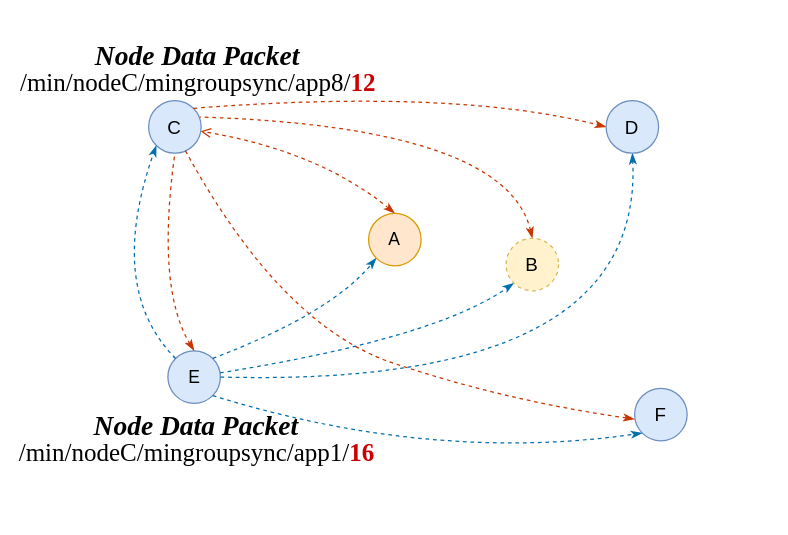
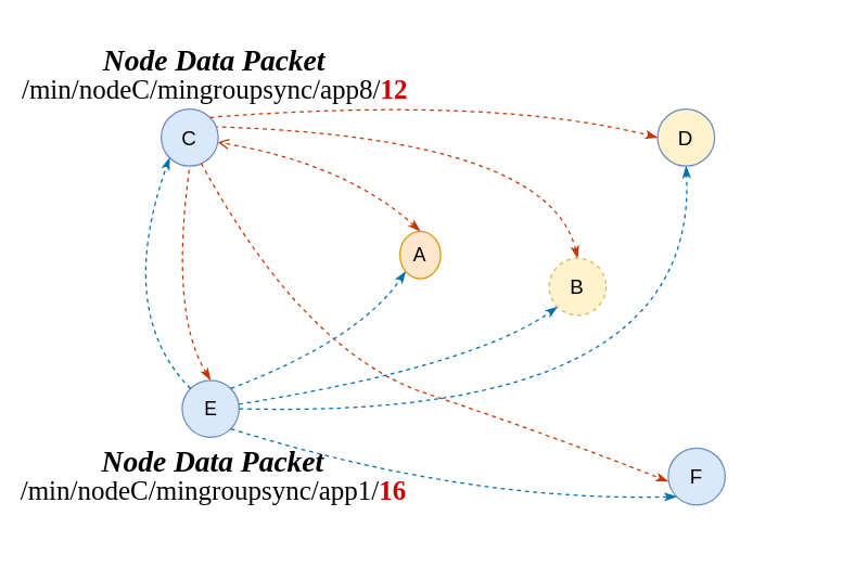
  <mxCell id="0" />
  <mxCell id="1" parent="0" />
  <mxCell id="2" value="" style="group;fontSize=14;" vertex="1" connectable="0" parent="1"><mxGeometry x="96.84" y="80.002" width="87.892" height="73.688" as="geometry" /></mxCell>
  <mxCell id="3" value="C" style="ellipse;whiteSpace=wrap;html=1;aspect=fixed;fillColor=#dae8fc;strokeColor=#6c8ebf;fontSize=15;" vertex="1" parent="2"><mxGeometry x="21.357" width="42" height="42" as="geometry" /></mxCell>
  <mxCell id="4" value="" style="group;fontSize=14;" vertex="1" connectable="0" parent="1"><mxGeometry x="484.195" y="310.114" width="123.185" height="95.796" as="geometry" /></mxCell>
  <mxCell id="5" value="" style="group;fontSize=14;" vertex="1" connectable="0" parent="4"><mxGeometry x="0.41" width="122.775" height="93.466" as="geometry" /></mxCell>
- <mxCell id="6" value="&lt;font style=&quot;font-size: 15px;&quot;&gt;F&lt;/font&gt;" style="ellipse;whiteSpace=wrap;html=1;aspect=fixed;fillColor=#dae8fc;strokeColor=#6c8ebf;fontSize=15;" vertex="1" parent="5"><mxGeometry x="22.402" width="42" height="42" as="geometry" /></mxCell>
+ <mxCell id="6" value="&lt;font style=&quot;font-size: 15px;&quot;&gt;F&lt;/font&gt;" style="ellipse;whiteSpace=wrap;html=1;aspect=fixed;fillColor=#dae8fc;strokeColor=#6c8ebf;fontSize=15;" vertex="1" parent="5"><mxGeometry x="7.402" y="20" width="42" height="42" as="geometry" /></mxCell>
  <mxCell id="7" value="" style="group;fontSize=15;" vertex="1" connectable="0" parent="1"><mxGeometry x="110.791" y="280.113" width="191.809" height="95.997" as="geometry" /></mxCell>
  <mxCell id="8" value="&lt;font style=&quot;font-size: 14px;&quot;&gt;E&lt;/font&gt;" style="ellipse;whiteSpace=wrap;html=1;aspect=fixed;fillColor=#dae8fc;strokeColor=#6c8ebf;fontSize=14;" vertex="1" parent="7"><mxGeometry x="22.821" width="42" height="42" as="geometry" /></mxCell>
  <mxCell id="9" value="" style="endArrow=none;dashed=1;html=1;rounded=0;fontColor=#FF3333;curved=1;startArrow=classicThin;startFill=1;fillColor=#fa6800;strokeColor=#C73500;exitX=0.5;exitY=0;exitDx=0;exitDy=0;fontSize=14;endFill=0;entryX=0.976;entryY=0.312;entryDx=0;entryDy=0;entryPerimeter=0;" edge="1" parent="1" source="23" target="3"><mxGeometry width="50" height="50" relative="1" as="geometry"><mxPoint x="435.106" y="177.478" as="sourcePoint" /><mxPoint x="68.91" y="74.321" as="targetPoint" /><Array as="points"><mxPoint x="404.19" y="101.11" /></Array></mxGeometry></mxCell>
  <mxCell id="10" value="" style="endArrow=none;dashed=1;html=1;rounded=0;fontColor=#FF3333;curved=1;startArrow=classicThin;startFill=1;endFill=0;fillColor=#fa6800;strokeColor=#C73500;fontSize=14;exitX=0.5;exitY=0;exitDx=0;exitDy=0;entryX=0.5;entryY=1;entryDx=0;entryDy=0;" edge="1" parent="1" source="8" target="3"><mxGeometry width="50" height="50" relative="1" as="geometry"><mxPoint x="98.206" y="339.584" as="sourcePoint" /><mxPoint x="88.19" y="170.11" as="targetPoint" /><Array as="points"><mxPoint x="124.19" y="230.11" /></Array></mxGeometry></mxCell>
  <mxCell id="11" value="" style="endArrow=classicThin;dashed=1;html=1;rounded=0;fontColor=#FF3333;curved=1;startArrow=none;startFill=0;endFill=1;fillColor=#1ba1e2;strokeColor=#006EAF;fontSize=14;entryX=0;entryY=1;entryDx=0;entryDy=0;" edge="1" parent="1" source="8" target="23"><mxGeometry width="50" height="50" relative="1" as="geometry"><mxPoint x="98.19" y="340.11" as="sourcePoint" /><mxPoint x="518.19" y="201.11" as="targetPoint" /><Array as="points"><mxPoint x="348.19" y="270.11" /></Array></mxGeometry></mxCell>
  <mxCell id="12" value="" style="endArrow=open;dashed=1;html=1;rounded=0;fontColor=#FF3333;curved=1;exitX=0.5;exitY=0;exitDx=0;exitDy=0;startArrow=classicThin;startFill=1;endFill=0;fillColor=#fa6800;strokeColor=#C73500;fontSize=14;" edge="1" parent="1" source="25" target="3"><mxGeometry width="50" height="50" relative="1" as="geometry"><mxPoint x="259.332" y="265.899" as="sourcePoint" /><mxPoint x="332.571" y="192.215" as="targetPoint" /><Array as="points"><mxPoint x="254.19" y="120.11" /></Array></mxGeometry></mxCell>
  <mxCell id="13" value="" style="endArrow=classicThin;dashed=1;html=1;rounded=0;fontColor=#FF3333;curved=1;entryX=0;entryY=1;entryDx=0;entryDy=0;exitX=1;exitY=0;exitDx=0;exitDy=0;fillColor=#1ba1e2;strokeColor=#006EAF;startArrow=none;startFill=0;fontSize=14;endFill=1;" edge="1" parent="1" source="8" target="25"><mxGeometry width="50" height="50" relative="1" as="geometry"><mxPoint x="142.149" y="383.794" as="sourcePoint" /><mxPoint x="332.571" y="295.373" as="targetPoint" /><Array as="points"><mxPoint x="264.19" y="250.11" /></Array></mxGeometry></mxCell>
  <mxCell id="14" value="" style="endArrow=classicThin;dashed=1;html=1;rounded=0;fontColor=#FF3333;curved=1;exitX=1;exitY=0;exitDx=0;exitDy=0;entryX=0;entryY=0.5;entryDx=0;entryDy=0;fillColor=#fa6800;strokeColor=#C73500;endFill=1;fontSize=14;startArrow=none;startFill=0;" edge="1" parent="1" source="3" target="24"><mxGeometry width="50" height="50" relative="1" as="geometry"><mxPoint x="303.275" y="265.899" as="sourcePoint" /><mxPoint x="376.515" y="192.215" as="targetPoint" /><Array as="points"><mxPoint x="362.19" y="70.11" /></Array></mxGeometry></mxCell>
  <mxCell id="15" value="" style="endArrow=classicThin;dashed=1;html=1;rounded=0;fontColor=#FF3333;curved=1;entryX=0;entryY=1;entryDx=0;entryDy=0;exitX=1;exitY=1;exitDx=0;exitDy=0;fillColor=#1ba1e2;strokeColor=#006EAF;endFill=1;fontSize=14;startArrow=none;startFill=0;" edge="1" parent="1" source="8" target="6"><mxGeometry width="50" height="50" relative="1" as="geometry"><mxPoint x="259.332" y="265.899" as="sourcePoint" /><mxPoint x="332.571" y="192.215" as="targetPoint" /><Array as="points"><mxPoint x="344.19" y="370.11" /></Array></mxGeometry></mxCell>
  <mxCell id="16" value="" style="endArrow=classicThin;dashed=1;html=1;entryX=0;entryY=1;entryDx=0;entryDy=0;curved=1;startArrow=none;startFill=0;fillColor=#1ba1e2;strokeColor=#006EAF;endFill=1;fontSize=14;exitX=0;exitY=0;exitDx=0;exitDy=0;" edge="1" parent="1" source="8" target="3"><mxGeometry width="50" height="50" relative="1" as="geometry"><mxPoint x="54.19" y="340.11" as="sourcePoint" /><mxPoint x="18.19" y="160.11" as="targetPoint" /><Array as="points"><mxPoint x="84.19" y="230.11" /></Array></mxGeometry></mxCell>
  <mxCell id="17" value="" style="endArrow=classicThin;dashed=1;html=1;rounded=0;fontColor=#FF3333;curved=1;entryX=0.5;entryY=1;entryDx=0;entryDy=0;fillColor=#1ba1e2;strokeColor=#006EAF;endFill=1;fontSize=14;startArrow=none;startFill=0;exitX=1;exitY=0.5;exitDx=0;exitDy=0;" edge="1" parent="1" source="8" target="24"><mxGeometry width="50" height="50" relative="1" as="geometry"><mxPoint x="98.19" y="350.11" as="sourcePoint" /><mxPoint x="781.014" y="215.22" as="targetPoint" /><Array as="points"><mxPoint x="514.19" y="310.11" /></Array></mxGeometry></mxCell>
  <mxCell id="18" value="" style="endArrow=classicThin;dashed=1;html=1;rounded=0;fontColor=#FF3333;curved=1;exitX=0.7;exitY=0.953;exitDx=0;exitDy=0;fillColor=#fa6800;strokeColor=#C73500;endFill=1;fontSize=14;startArrow=none;startFill=0;exitPerimeter=0;entryX=-0.001;entryY=0.588;entryDx=0;entryDy=0;entryPerimeter=0;" edge="1" parent="1" source="3" target="6"><mxGeometry width="50" height="50" relative="1" as="geometry"><mxPoint x="100.111" y="372.392" as="sourcePoint" /><mxPoint x="618.19" y="389.11" as="targetPoint" /><Array as="points"><mxPoint x="224.19" y="260.11" /><mxPoint x="404.19" y="320.11" /></Array></mxGeometry></mxCell>
  <mxCell id="19" value="" style="group;fontSize=14;" vertex="1" connectable="0" parent="1"><mxGeometry x="21" y="20" width="273.19" height="60" as="geometry" /></mxCell>
  <mxCell id="20" value="" style="group;fontSize=14;" vertex="1" connectable="0" parent="19"><mxGeometry width="271.6" height="60" as="geometry" /></mxCell>
  <mxCell id="21" value="&lt;p class=&quot;MsoNormal&quot; align=&quot;center&quot; style=&quot;margin: 3pt 0cm;&quot;&gt;&lt;font style=&quot;font-size: 20px;&quot;&gt;&lt;span lang=&quot;EN-US&quot; style=&quot;font-family: &amp;quot;times new roman&amp;quot;, serif;&quot;&gt;/min/nodeC/mingroupsync/&lt;/span&gt;&lt;span style=&quot;font-family: &amp;quot;times new roman&amp;quot;, serif;&quot;&gt;app8/&lt;/span&gt;&lt;b style=&quot;font-family: &amp;quot;times new roman&amp;quot;, serif;&quot;&gt;&lt;font style=&quot;&quot; color=&quot;#cc0000&quot;&gt;12&lt;/font&gt;&lt;/b&gt;&lt;/font&gt;&lt;/p&gt;&lt;span style=&quot;font-size: 15px&quot;&gt;&lt;/span&gt;" style="text;html=1;strokeColor=none;fillColor=none;align=center;verticalAlign=middle;whiteSpace=wrap;rounded=0;fontSize=15;fontColor=#000000;" vertex="1" parent="20"><mxGeometry x="1.6" y="30" width="270" height="30" as="geometry" /></mxCell>
  <mxCell id="22" value="&lt;font face=&quot;Times New Roman&quot; style=&quot;font-size: 22px;&quot;&gt;Node Data Packet&lt;/font&gt;" style="text;html=1;strokeColor=none;fillColor=none;align=center;verticalAlign=middle;whiteSpace=wrap;rounded=0;fontSize=15;fontColor=#000000;fontStyle=3" vertex="1" parent="20"><mxGeometry x="53.19" y="10" width="166.81" height="30" as="geometry" /></mxCell>
  <mxCell id="23" value="&lt;font style=&quot;font-size: 15px;&quot;&gt;B&lt;/font&gt;" style="ellipse;whiteSpace=wrap;html=1;aspect=fixed;fontStyle=0;fillColor=#fff2cc;strokeColor=#d6b656;fontSize=15;dashed=1;" vertex="1" parent="1"><mxGeometry x="404.193" y="190.108" width="42" height="42" as="geometry" /></mxCell>
- <mxCell id="24" value="&lt;font style=&quot;font-size: 15px;&quot;&gt;D&lt;/font&gt;" style="ellipse;whiteSpace=wrap;html=1;aspect=fixed;fillColor=#dae8fc;strokeColor=#6c8ebf;fontSize=15;" vertex="1" parent="1"><mxGeometry x="484.194" y="80" width="42" height="42" as="geometry" /></mxCell>
- <mxCell id="25" value="A" style="ellipse;whiteSpace=wrap;html=1;aspect=fixed;fillColor=#ffe6cc;strokeColor=#d79b00;fontSize=14;" vertex="1" parent="1"><mxGeometry x="294.187" y="170.106" width="42" height="42" as="geometry" /></mxCell>
+ <mxCell id="24" value="&lt;font style=&quot;font-size: 15px;&quot;&gt;D&lt;/font&gt;" style="ellipse;whiteSpace=wrap;html=1;aspect=fixed;fillColor=#fff2cc;strokeColor=#6c8ebf;fontSize=15;" vertex="1" parent="1"><mxGeometry x="484.194" y="80" width="42" height="42" as="geometry" /></mxCell>
+ <mxCell id="25" value="A" style="ellipse;whiteSpace=wrap;html=1;aspect=fixed;fillColor=#ffe6cc;strokeColor=#d79b00;fontSize=14;" vertex="1" parent="1"><mxGeometry x="294.187" y="170.106" width="30" height="35" as="geometry" /></mxCell>
  <mxCell id="26" value="" style="group;fontSize=14;" vertex="1" connectable="0" parent="1"><mxGeometry x="20.2" y="316.11" width="273.19" height="60" as="geometry" /></mxCell>
  <mxCell id="27" value="" style="group;fontSize=14;" vertex="1" connectable="0" parent="26"><mxGeometry width="271.6" height="60" as="geometry" /></mxCell>
  <mxCell id="28" value="&lt;p class=&quot;MsoNormal&quot; align=&quot;center&quot; style=&quot;margin: 3pt 0cm;&quot;&gt;&lt;font style=&quot;font-size: 20px;&quot;&gt;&lt;span lang=&quot;EN-US&quot; style=&quot;font-family: &amp;quot;times new roman&amp;quot;, serif;&quot;&gt;/min/nodeC/mingroupsync/&lt;/span&gt;&lt;span style=&quot;font-family: &amp;quot;times new roman&amp;quot;, serif;&quot;&gt;app1/&lt;/span&gt;&lt;b style=&quot;font-family: &amp;quot;times new roman&amp;quot;, serif;&quot;&gt;&lt;font style=&quot;&quot; color=&quot;#cc0000&quot;&gt;16&lt;/font&gt;&lt;/b&gt;&lt;/font&gt;&lt;/p&gt;&lt;span style=&quot;font-size: 15px&quot;&gt;&lt;/span&gt;" style="text;html=1;strokeColor=none;fillColor=none;align=center;verticalAlign=middle;whiteSpace=wrap;rounded=0;fontSize=15;fontColor=#000000;" vertex="1" parent="27"><mxGeometry x="1.6" y="30" width="270" height="30" as="geometry" /></mxCell>
  <mxCell id="29" value="&lt;font face=&quot;Times New Roman&quot; style=&quot;font-size: 22px;&quot;&gt;Node Data Packet&lt;/font&gt;" style="text;html=1;strokeColor=none;fillColor=none;align=center;verticalAlign=middle;whiteSpace=wrap;rounded=0;fontSize=15;fontColor=#000000;fontStyle=3" vertex="1" parent="27"><mxGeometry x="53.19" y="10" width="166.81" height="30" as="geometry" /></mxCell>
